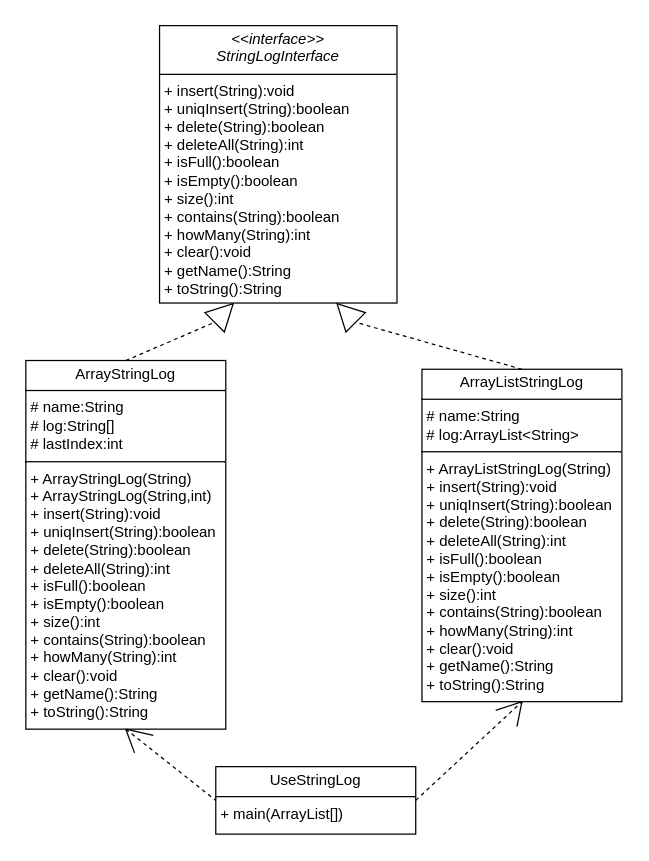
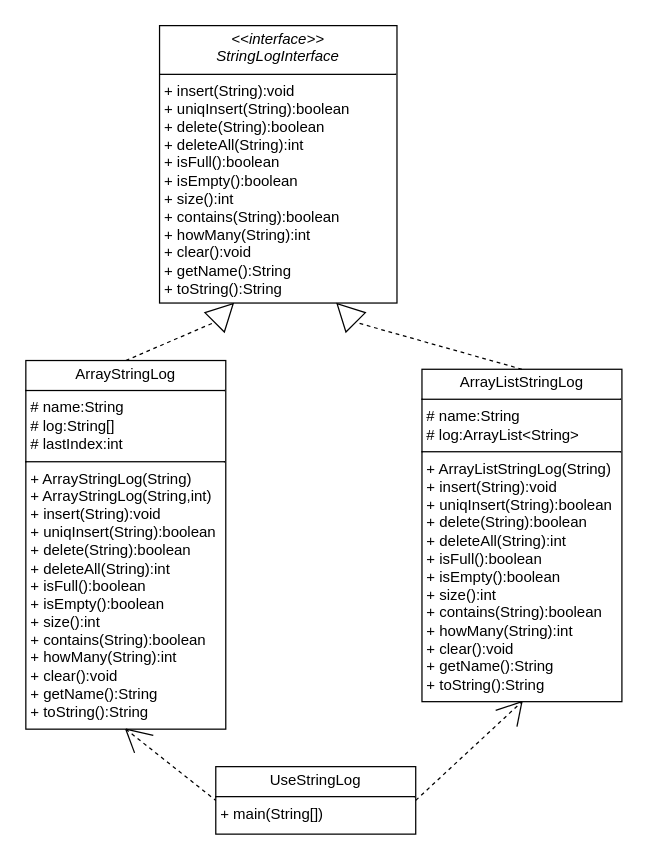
  <mxCell id="0" />
  <mxCell id="1" parent="0" />
  <mxCell id="2" value="&lt;p style=&quot;margin:0px;margin-top:4px;text-align:center;&quot;&gt;&lt;i&gt;&amp;lt;&amp;lt;interface&amp;gt;&amp;gt;&lt;/i&gt;&lt;br&gt;&lt;i&gt;StringLogInterface&lt;/i&gt;&lt;/p&gt;&lt;hr size=&quot;1&quot; style=&quot;border-style:solid;&quot;&gt;&lt;p style=&quot;margin:0px;margin-left:4px;&quot;&gt;+ insert(String):void&amp;nbsp;&lt;/p&gt;&lt;p style=&quot;margin:0px;margin-left:4px;&quot;&gt;+ uniqInsert(String):boolean&lt;/p&gt;&lt;p style=&quot;margin:0px;margin-left:4px;&quot;&gt;+ delete(String):boolean&lt;/p&gt;&lt;p style=&quot;margin:0px;margin-left:4px;&quot;&gt;+ deleteAll(String):int&lt;/p&gt;&lt;p style=&quot;margin:0px;margin-left:4px;&quot;&gt;+ isFull():boolean&lt;/p&gt;&lt;p style=&quot;margin:0px;margin-left:4px;&quot;&gt;+ isEmpty():boolean&lt;/p&gt;&lt;p style=&quot;margin:0px;margin-left:4px;&quot;&gt;+ size():int&lt;/p&gt;&lt;p style=&quot;margin:0px;margin-left:4px;&quot;&gt;+ contains(String):boolean&lt;/p&gt;&lt;p style=&quot;margin:0px;margin-left:4px;&quot;&gt;+ howMany(String):int&lt;/p&gt;&lt;p style=&quot;margin:0px;margin-left:4px;&quot;&gt;+ clear():void&lt;/p&gt;&lt;p style=&quot;margin:0px;margin-left:4px;&quot;&gt;+ getName():String&lt;/p&gt;&lt;p style=&quot;margin:0px;margin-left:4px;&quot;&gt;+ toString():String&amp;nbsp;&lt;/p&gt;" style="verticalAlign=top;align=left;overflow=fill;html=1;whiteSpace=wrap;" vertex="1" parent="1"><mxGeometry x="127" y="20" width="190" height="222" as="geometry" /></mxCell>
  <mxCell id="3" value="&lt;p style=&quot;margin:0px;margin-top:4px;text-align:center;&quot;&gt;ArrayStringLog&lt;/p&gt;&lt;hr size=&quot;1&quot; style=&quot;border-style:solid;&quot;&gt;&lt;p style=&quot;margin:0px;margin-left:4px;&quot;&gt;# name:String&amp;nbsp;&lt;/p&gt;&lt;p style=&quot;margin:0px;margin-left:4px;&quot;&gt;# log:String[]&lt;/p&gt;&lt;p style=&quot;margin:0px;margin-left:4px;&quot;&gt;# lastIndex:int&lt;/p&gt;&lt;hr size=&quot;1&quot; style=&quot;border-style:solid;&quot;&gt;&lt;p style=&quot;margin:0px;margin-left:4px;&quot;&gt;+ ArrayStringLog(String)&lt;/p&gt;&lt;p style=&quot;margin:0px;margin-left:4px;&quot;&gt;+ ArrayStringLog(String,int)&amp;nbsp; &amp;nbsp; + insert(String):void&lt;/p&gt;&lt;p style=&quot;margin:0px;margin-left:4px;&quot;&gt;+ uniqInsert(String):boolean&lt;/p&gt;&lt;p style=&quot;margin:0px;margin-left:4px;&quot;&gt;+ delete(String):boolean&lt;/p&gt;&lt;p style=&quot;margin:0px;margin-left:4px;&quot;&gt;+ deleteAll(String):int&lt;/p&gt;&lt;p style=&quot;margin:0px;margin-left:4px;&quot;&gt;+ isFull():boolean&lt;/p&gt;&lt;p style=&quot;margin:0px;margin-left:4px;&quot;&gt;+ isEmpty():boolean&lt;/p&gt;&lt;p style=&quot;margin:0px;margin-left:4px;&quot;&gt;+ size():int&lt;/p&gt;&lt;p style=&quot;margin:0px;margin-left:4px;&quot;&gt;+ contains(String):boolean&lt;/p&gt;&lt;p style=&quot;margin:0px;margin-left:4px;&quot;&gt;+ howMany(String):int&lt;/p&gt;&lt;p style=&quot;margin:0px;margin-left:4px;&quot;&gt;+ clear():void&lt;/p&gt;&lt;p style=&quot;margin:0px;margin-left:4px;&quot;&gt;+ getName():String&lt;/p&gt;&lt;p style=&quot;margin:0px;margin-left:4px;&quot;&gt;+ toString():String&lt;/p&gt;" style="verticalAlign=top;align=left;overflow=fill;html=1;whiteSpace=wrap;" vertex="1" parent="1"><mxGeometry x="20" y="288" width="160" height="295" as="geometry" /></mxCell>
  <mxCell id="4" value="&lt;p style=&quot;margin:0px;margin-top:4px;text-align:center;&quot;&gt;ArrayListStringLog&lt;/p&gt;&lt;hr size=&quot;1&quot; style=&quot;border-style:solid;&quot;&gt;&lt;p style=&quot;margin:0px;margin-left:4px;&quot;&gt;# name:String&lt;/p&gt;&lt;p style=&quot;margin:0px;margin-left:4px;&quot;&gt;# log:ArrayList&amp;lt;String&amp;gt;&lt;/p&gt;&lt;hr size=&quot;1&quot; style=&quot;border-style:solid;&quot;&gt;&lt;p style=&quot;margin:0px;margin-left:4px;&quot;&gt;+ ArrayListStringLog(String)&lt;/p&gt;&lt;p style=&quot;margin:0px;margin-left:4px;&quot;&gt;+ insert(String):void&amp;nbsp;&lt;/p&gt;&lt;p style=&quot;margin:0px;margin-left:4px;&quot;&gt;+ uniqInsert(String):boolean&lt;/p&gt;&lt;p style=&quot;margin:0px;margin-left:4px;&quot;&gt;+ delete(String):boolean&lt;/p&gt;&lt;p style=&quot;margin:0px;margin-left:4px;&quot;&gt;+ deleteAll(String):int&lt;/p&gt;&lt;p style=&quot;margin:0px;margin-left:4px;&quot;&gt;+ isFull():boolean&lt;/p&gt;&lt;p style=&quot;margin:0px;margin-left:4px;&quot;&gt;+ isEmpty():boolean&lt;/p&gt;&lt;p style=&quot;margin:0px;margin-left:4px;&quot;&gt;+ size():int&lt;/p&gt;&lt;p style=&quot;margin:0px;margin-left:4px;&quot;&gt;+ contains(String):boolean&amp;nbsp;&lt;/p&gt;&lt;p style=&quot;margin:0px;margin-left:4px;&quot;&gt;+ howMany(String):int&amp;nbsp;&lt;/p&gt;&lt;p style=&quot;margin:0px;margin-left:4px;&quot;&gt;+ clear():void&lt;/p&gt;&lt;p style=&quot;margin:0px;margin-left:4px;&quot;&gt;+ getName():String&lt;/p&gt;&lt;p style=&quot;margin:0px;margin-left:4px;&quot;&gt;+ toString():String&amp;nbsp;&lt;span style=&quot;background-color: transparent; color: light-dark(rgb(0, 0, 0), rgb(255, 255, 255));&quot;&gt;&amp;nbsp; &amp;nbsp;&lt;/span&gt;&lt;/p&gt;" style="verticalAlign=top;align=left;overflow=fill;html=1;whiteSpace=wrap;" vertex="1" parent="1"><mxGeometry x="337" y="295" width="160" height="266" as="geometry" /></mxCell>
  <mxCell id="5" value="" style="triangle;whiteSpace=wrap;html=1;rotation=-45;" vertex="1" parent="1"><mxGeometry x="168" y="239" width="21" height="22" as="geometry" /></mxCell>
  <mxCell id="6" value="" style="triangle;whiteSpace=wrap;html=1;rotation=-135;" vertex="1" parent="1"><mxGeometry x="266" y="239" width="21" height="22" as="geometry" /></mxCell>
  <mxCell id="7" value="" style="endArrow=none;dashed=1;html=1;rounded=0;entryX=0;entryY=0.5;entryDx=0;entryDy=0;exitX=0.5;exitY=0;exitDx=0;exitDy=0;" edge="1" parent="1" source="3" target="5"><mxGeometry width="50" height="50" relative="1" as="geometry"><mxPoint x="203" y="338" as="sourcePoint" /><mxPoint x="253" y="288" as="targetPoint" /></mxGeometry></mxCell>
  <mxCell id="8" value="" style="endArrow=none;dashed=1;html=1;rounded=0;entryX=0;entryY=0.5;entryDx=0;entryDy=0;exitX=0.5;exitY=0;exitDx=0;exitDy=0;" edge="1" parent="1" source="4" target="6"><mxGeometry width="50" height="50" relative="1" as="geometry"><mxPoint x="226" y="390" as="sourcePoint" /><mxPoint x="276" y="340" as="targetPoint" /></mxGeometry></mxCell>
- <mxCell id="9" value="&lt;p style=&quot;margin:0px;margin-top:4px;text-align:center;&quot;&gt;UseStringLog&lt;/p&gt;&lt;hr size=&quot;1&quot; style=&quot;border-style:solid;&quot;&gt;&lt;p style=&quot;margin:0px;margin-left:4px;&quot;&gt;+ main(ArrayList[])&lt;/p&gt;" style="verticalAlign=top;align=left;overflow=fill;html=1;whiteSpace=wrap;" vertex="1" parent="1"><mxGeometry x="172" y="613" width="160" height="54" as="geometry" /></mxCell>
+ <mxCell id="9" value="&lt;p style=&quot;margin:0px;margin-top:4px;text-align:center;&quot;&gt;UseStringLog&lt;/p&gt;&lt;hr size=&quot;1&quot; style=&quot;border-style:solid;&quot;&gt;&lt;p style=&quot;margin:0px;margin-left:4px;&quot;&gt;+ main(String[])&lt;/p&gt;" style="verticalAlign=top;align=left;overflow=fill;html=1;whiteSpace=wrap;" vertex="1" parent="1"><mxGeometry x="172" y="613" width="160" height="54" as="geometry" /></mxCell>
  <mxCell id="10" value="" style="endArrow=none;dashed=1;html=1;rounded=0;entryX=0;entryY=0.5;entryDx=0;entryDy=0;exitX=0.5;exitY=1;exitDx=0;exitDy=0;" edge="1" parent="1" source="3" target="9"><mxGeometry width="50" height="50" relative="1" as="geometry"><mxPoint x="157" y="446" as="sourcePoint" /><mxPoint x="207" y="396" as="targetPoint" /></mxGeometry></mxCell>
  <mxCell id="11" value="" style="endArrow=none;dashed=1;html=1;rounded=0;entryX=0.5;entryY=1;entryDx=0;entryDy=0;exitX=1;exitY=0.5;exitDx=0;exitDy=0;" edge="1" parent="1" source="9" target="4"><mxGeometry width="50" height="50" relative="1" as="geometry"><mxPoint x="157" y="446" as="sourcePoint" /><mxPoint x="207" y="396" as="targetPoint" /></mxGeometry></mxCell>
  <mxCell id="12" value="" style="endArrow=none;html=1;rounded=0;exitX=0.5;exitY=1;exitDx=0;exitDy=0;" edge="1" parent="1" source="3"><mxGeometry width="50" height="50" relative="1" as="geometry"><mxPoint x="197" y="528" as="sourcePoint" /><mxPoint x="107" y="602" as="targetPoint" /></mxGeometry></mxCell>
  <mxCell id="13" value="" style="endArrow=none;html=1;rounded=0;exitX=0.5;exitY=1;exitDx=0;exitDy=0;" edge="1" parent="1" source="3"><mxGeometry width="50" height="50" relative="1" as="geometry"><mxPoint x="274" y="571" as="sourcePoint" /><mxPoint x="122" y="588" as="targetPoint" /></mxGeometry></mxCell>
  <mxCell id="14" value="" style="endArrow=none;html=1;rounded=0;exitX=0.5;exitY=1;exitDx=0;exitDy=0;" edge="1" parent="1" source="4"><mxGeometry width="50" height="50" relative="1" as="geometry"><mxPoint x="344" y="649" as="sourcePoint" /><mxPoint x="413" y="581" as="targetPoint" /></mxGeometry></mxCell>
  <mxCell id="15" value="" style="endArrow=none;html=1;rounded=0;exitX=0.5;exitY=1;exitDx=0;exitDy=0;" edge="1" parent="1" source="4"><mxGeometry width="50" height="50" relative="1" as="geometry"><mxPoint x="276" y="594" as="sourcePoint" /><mxPoint x="396" y="568" as="targetPoint" /></mxGeometry></mxCell>
